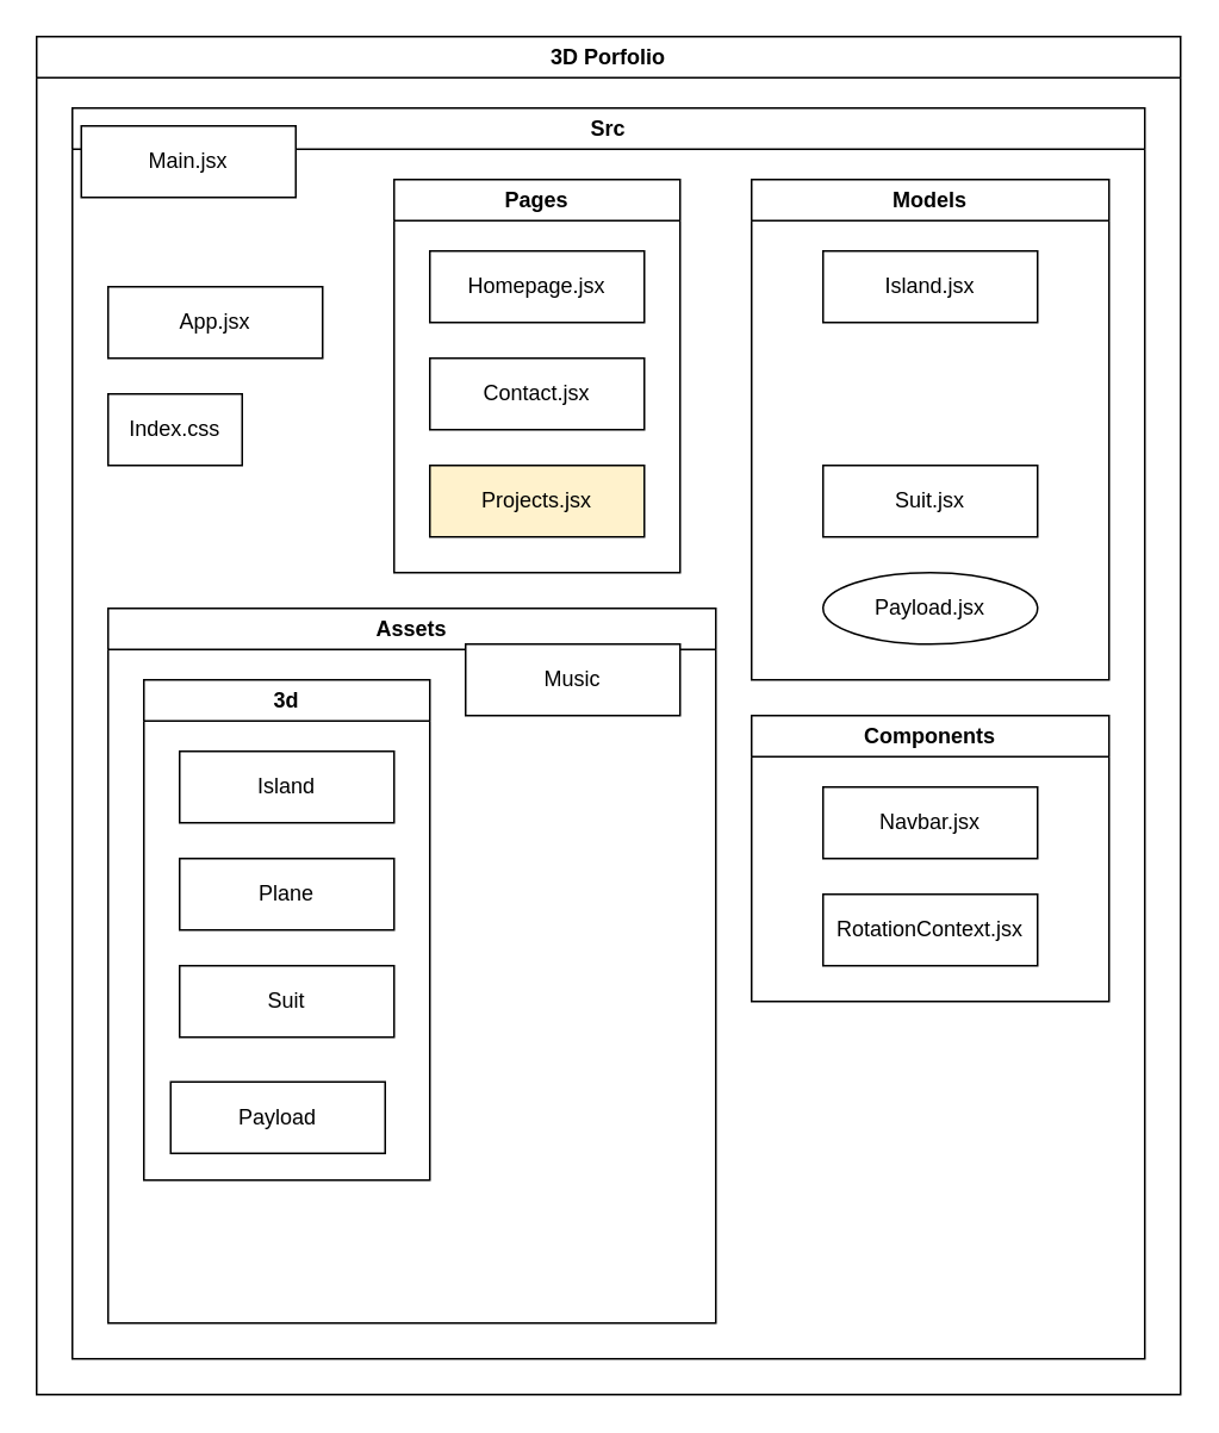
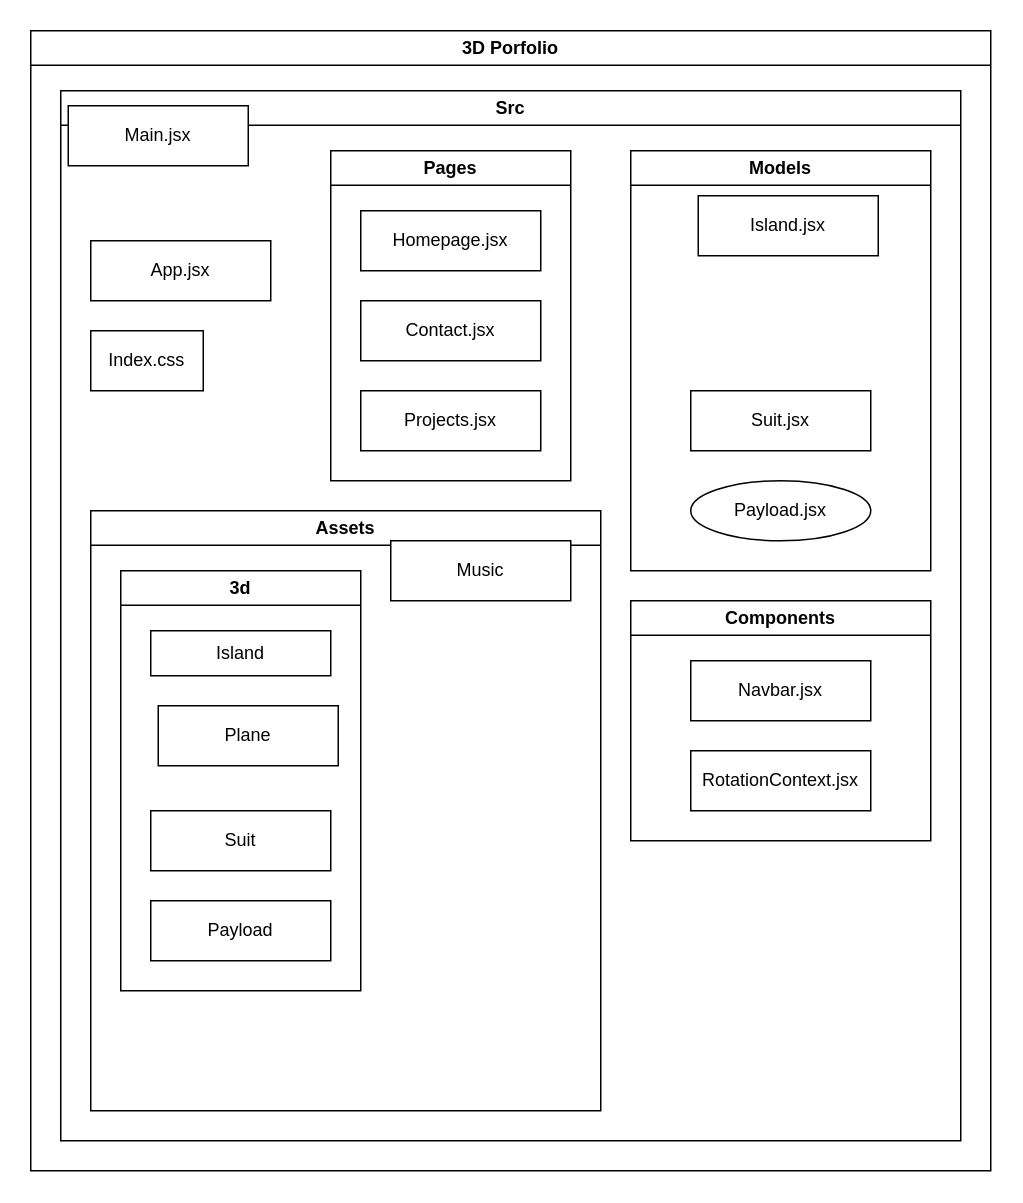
  <mxCell id="0" />
  <mxCell id="1" parent="0" />
  <mxCell id="2" value="3D Porfolio" style="swimlane;whiteSpace=wrap;html=1;" vertex="1" parent="1"><mxGeometry x="20" y="20" width="640" height="760" as="geometry" /></mxCell>
  <mxCell id="3" value="Src" style="swimlane;whiteSpace=wrap;html=1;" vertex="1" parent="2"><mxGeometry x="20" y="40" width="600" height="700" as="geometry" /></mxCell>
  <mxCell id="4" value="Main.jsx" style="rounded=0;whiteSpace=wrap;html=1;" vertex="1" parent="3"><mxGeometry x="5" y="10" width="120" height="40" as="geometry" /></mxCell>
  <mxCell id="5" value="App.jsx" style="rounded=0;whiteSpace=wrap;html=1;" vertex="1" parent="3"><mxGeometry x="20" y="100" width="120" height="40" as="geometry" /></mxCell>
  <mxCell id="6" value="Index.css" style="rounded=0;whiteSpace=wrap;html=1;" vertex="1" parent="3"><mxGeometry x="20" y="160" width="75" height="40" as="geometry" /></mxCell>
  <mxCell id="7" value="Pages" style="swimlane;whiteSpace=wrap;html=1;" vertex="1" parent="3"><mxGeometry x="180" y="40" width="160" height="220" as="geometry" /></mxCell>
  <mxCell id="8" value="Homepage.jsx" style="rounded=0;whiteSpace=wrap;html=1;" vertex="1" parent="7"><mxGeometry x="20" y="40" width="120" height="40" as="geometry" /></mxCell>
  <mxCell id="9" value="Contact.jsx" style="rounded=0;whiteSpace=wrap;html=1;" vertex="1" parent="7"><mxGeometry x="20" y="100" width="120" height="40" as="geometry" /></mxCell>
- <mxCell id="10" value="Projects.jsx" style="rounded=0;whiteSpace=wrap;html=1;fillColor=#fff2cc;" vertex="1" parent="7"><mxGeometry x="20" y="160" width="120" height="40" as="geometry" /></mxCell>
+ <mxCell id="10" value="Projects.jsx" style="rounded=0;whiteSpace=wrap;html=1;" vertex="1" parent="7"><mxGeometry x="20" y="160" width="120" height="40" as="geometry" /></mxCell>
  <mxCell id="11" value="Models" style="swimlane;whiteSpace=wrap;html=1;" vertex="1" parent="3"><mxGeometry x="380" y="40" width="200" height="280" as="geometry" /></mxCell>
- <mxCell id="12" value="Island.jsx" style="rounded=0;whiteSpace=wrap;html=1;" vertex="1" parent="11"><mxGeometry x="40" y="40" width="120" height="40" as="geometry" /></mxCell>
+ <mxCell id="12" value="Island.jsx" style="rounded=0;whiteSpace=wrap;html=1;" vertex="1" parent="11"><mxGeometry x="45" y="30" width="120" height="40" as="geometry" /></mxCell>
  <mxCell id="13" value="Suit.jsx" style="rounded=0;whiteSpace=wrap;html=1;" vertex="1" parent="11"><mxGeometry x="40" y="160" width="120" height="40" as="geometry" /></mxCell>
  <mxCell id="14" value="Payload.jsx" style="ellipse;whiteSpace=wrap;html=1;" vertex="1" parent="11"><mxGeometry x="40" y="220" width="120" height="40" as="geometry" /></mxCell>
  <mxCell id="15" value="Components" style="swimlane;whiteSpace=wrap;html=1;" vertex="1" parent="3"><mxGeometry x="380" y="340" width="200" height="160" as="geometry" /></mxCell>
  <mxCell id="16" value="Navbar.jsx" style="rounded=0;whiteSpace=wrap;html=1;" vertex="1" parent="15"><mxGeometry x="40" y="40" width="120" height="40" as="geometry" /></mxCell>
  <mxCell id="17" value="RotationContext.jsx" style="rounded=0;whiteSpace=wrap;html=1;" vertex="1" parent="15"><mxGeometry x="40" y="100" width="120" height="40" as="geometry" /></mxCell>
  <mxCell id="18" value="Assets" style="swimlane;whiteSpace=wrap;html=1;" vertex="1" parent="3"><mxGeometry x="20" y="280" width="340" height="400" as="geometry" /></mxCell>
  <mxCell id="19" value="3d" style="swimlane;whiteSpace=wrap;html=1;startSize=23;" vertex="1" parent="18"><mxGeometry x="20" y="40" width="160" height="280" as="geometry" /></mxCell>
  <mxCell id="20" value="Suit" style="rounded=0;whiteSpace=wrap;html=1;" vertex="1" parent="19"><mxGeometry x="20" y="160" width="120" height="40" as="geometry" /></mxCell>
- <mxCell id="21" value="Plane" style="rounded=0;whiteSpace=wrap;html=1;" vertex="1" parent="19"><mxGeometry x="20" y="100" width="120" height="40" as="geometry" /></mxCell>
- <mxCell id="22" value="Island" style="rounded=0;whiteSpace=wrap;html=1;" vertex="1" parent="19"><mxGeometry x="20" y="40" width="120" height="40" as="geometry" /></mxCell>
- <mxCell id="23" value="Payload" style="rounded=0;whiteSpace=wrap;html=1;" vertex="1" parent="19"><mxGeometry x="15" y="225" width="120" height="40" as="geometry" /></mxCell>
+ <mxCell id="21" value="Plane" style="rounded=0;whiteSpace=wrap;html=1;" vertex="1" parent="19"><mxGeometry x="25" y="90" width="120" height="40" as="geometry" /></mxCell>
+ <mxCell id="22" value="Island" style="rounded=0;whiteSpace=wrap;html=1;" vertex="1" parent="19"><mxGeometry x="20" y="40" width="120" height="30" as="geometry" /></mxCell>
+ <mxCell id="23" value="Payload" style="rounded=0;whiteSpace=wrap;html=1;" vertex="1" parent="19"><mxGeometry x="20" y="220" width="120" height="40" as="geometry" /></mxCell>
  <mxCell id="24" value="Music" style="rounded=0;whiteSpace=wrap;html=1;" vertex="1" parent="18"><mxGeometry x="200" y="20" width="120" height="40" as="geometry" /></mxCell>
